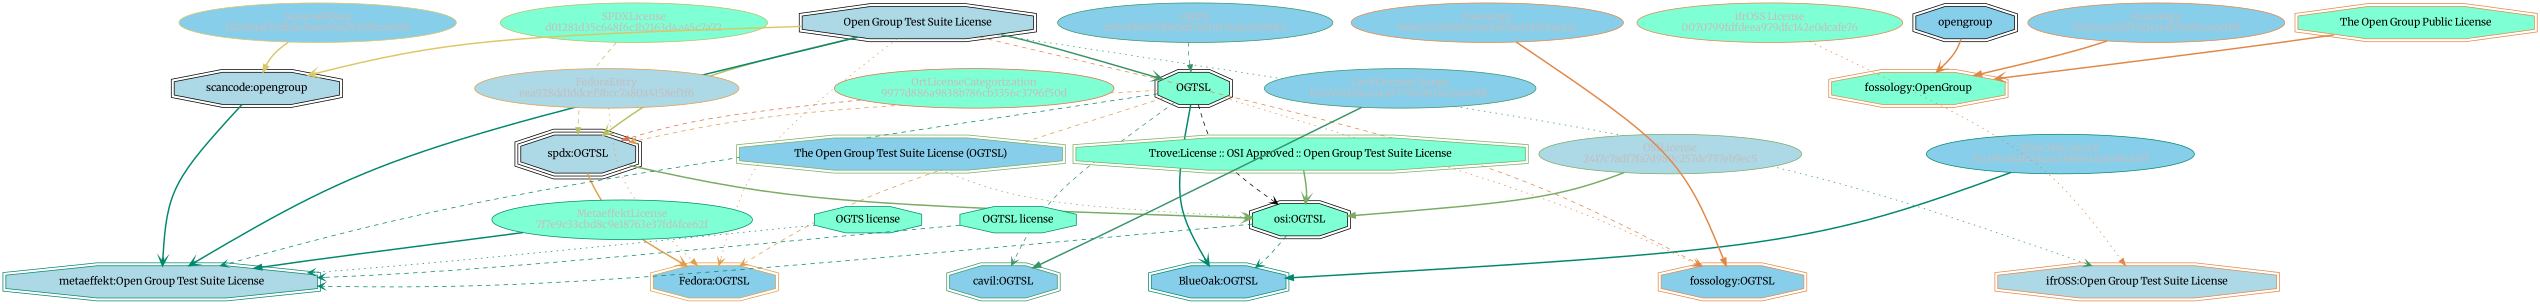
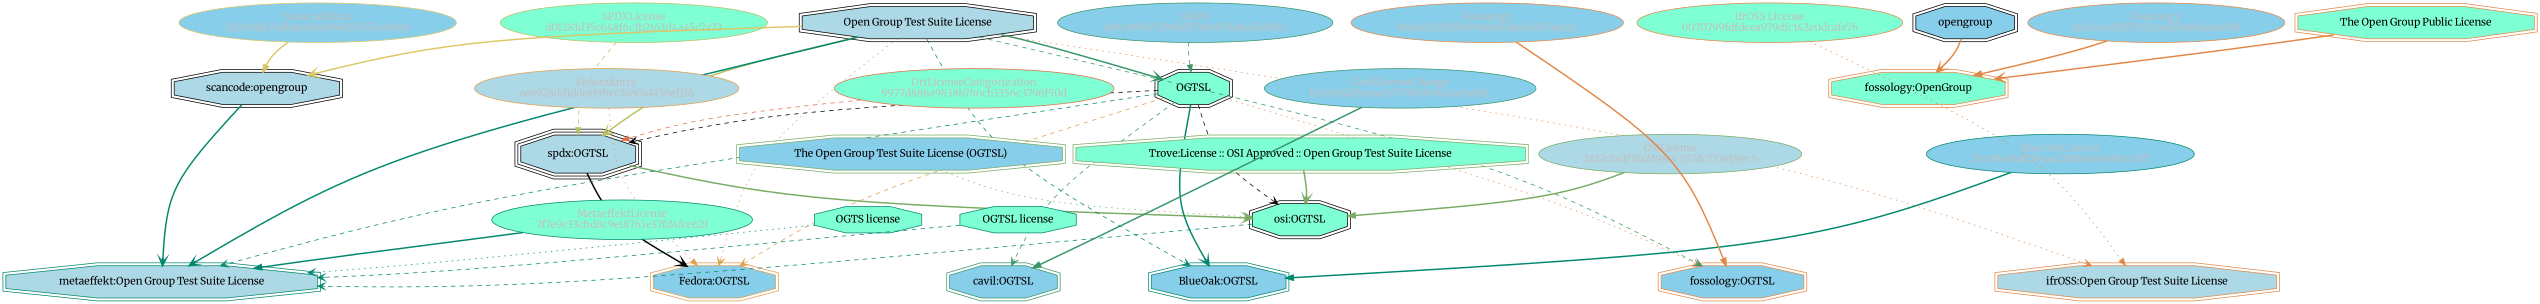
  strict digraph {
    fontname=Merriweather
    splines=curved
    node [color="#e18745" fillcolor=skyblue fontname=Merriweather shape=doubleoctagon style=filled]
    edge [color="#00876c" fontname=Merriweather style=bold weight=0.7 arrowhead=vee]
    n1 [color="#b8bf62" fillcolor=aquamarine fontcolor=gray label="SPDXLicense\nd01281d35c648f6c1b2163d4a45c7a72" shape=ellipse]
    n2 [fillcolor=lightblue label="spdx:OGTSL" shape=tripleoctagon color=""]
    n3 [fillcolor=aquamarine label="osi:OGTSL" color=""]
    n4 [color="#e09d4b" label="Fedora:OGTSL"]
    n5 [color="#00876c" fillcolor=lightblue label="metaeffekt:Open Group Test Suite License"]
    n6 [fillcolor=aquamarine label=OGTSL color=""]
    n7 [color="#00876c" label="BlueOak:OGTSL"]
    n8 [label="fossology:OGTSL"]
    n9 [color="#379469" label="cavil:OGTSL"]
    n10 [fillcolor=lightblue label="Open Group Test Suite License" color=""]
    n11 [fillcolor=lightblue label="scancode:opengroup" color=""]
    n12 [fillcolor=lightblue label="ifrOSS:Open Group Test Suite License"]
    n13 [color="#78ab63" fillcolor=lightblue fontcolor=gray label="OSILicense\n2417c7adf7fa7d980c257dc737eb9ec5" shape=ellipse]
    n14 [color="#78ab63" label="The Open Group Test Suite License (OGTSL)"]
    n15 [color="#78ab63" fillcolor=aquamarine label="Trove:License :: OSI Approved :: Open Group Test Suite License"]
    n16 [color="#e09d4b" fillcolor=lightblue fontcolor=gray label="FedoraEntry\neea928dd1ddcef9bcc7a80a4158ef1f6" shape=ellipse]
    n17 [color="#00876c" fontcolor=gray label="BlueOakCouncil\n25c09e1daff38caa2b8b048c608ca37f" shape=ellipse]
    n18 [color="#dac767" fontcolor=gray label="ScancodeData\n012601af35db8e88ee968d5355bc6008" shape=ellipse]
    n19 [label=opengroup color=""]
    n20 [fillcolor=aquamarine label="fossology:OpenGroup"]
    n21 [fontcolor=gray label="Fossology\n3824cec25ff70f1c1efd748f8ae0c09f" shape=ellipse]
    n22 [fillcolor=aquamarine label="The Open Group Public License"]
    n23 [fontcolor=gray label="Fossology\n96ba5282fd80091ebf438ebd355a613c" shape=ellipse]
    n24 [color="#379469" fontcolor=gray label="OKFN\ncb9c1996753b95df7100076d8a5b9012" shape=ellipse]
    n25 [color="#e06f45" fillcolor=aquamarine fontcolor=gray label="OrtLicenseCategorization\n9977d886a9838b786cb3356c3796f50d" shape=ellipse]
    n26 [color="#379469" fontcolor=gray label="CavilLicenseChange\nb266562f8ceaa3077900634cfac6e8fc" shape=ellipse]
    n27 [color="#00876c" fillcolor=aquamarine fontcolor=gray label="MetaeffektLicense\n7f7e9c33cbd8c9e18763e37fd4fce62f" shape=ellipse]
    n28 [color="#00876c" fillcolor=aquamarine label="OGTS license" shape=octagon]
    n29 [color="#00876c" fillcolor=aquamarine label="OGTSL license" shape=octagon]
    n30 [fillcolor=aquamarine fontcolor=gray label="ifrOSS License\n0070799fdfdeea979dfc142e0dcafe76" shape=ellipse]
    n1 -> n2 [color="#b8bf62" style=dashed weight=0.5 arrowhead=""]
    n2 -> n3 [color="#78ab63"]
-   n2 -> n4 [color="#e09d4b"]
+   n2 -> n4 [color=black]
    n3 -> n5 [style=dashed weight=0.5]
-   n6 -> n2 [style=dashed color="#e09d4b"]
+   n6 -> n2 [style=dashed color=""]
    n6 -> n3 [style=dashed color=""]
    n6 -> n4 [color="#e09d4b" style=dashed]
    n6 -> n5 [style=dashed weight=0.5]
    n6 -> n7
    n6 -> n8 [color="#e18745" style=dotted]
    n6 -> n9 [color="#379469" style=dashed]
    n10 -> n2 [color="#b8bf62"]
    n10 -> n4 [color="#e09d4b" style=dotted weight=0.5]
    n10 -> n5
    n10 -> n6 [color="#379469"]
-   n3 -> n7 [style=dashed]
-   n10 -> n8 [color="#e18745" style=dashed]
+   n10 -> n7 [style=dashed]
+   n10 -> n8 [color="#379469" style=dashed]
    n10 -> n11 [color="#dac767"]
-   n10 -> n12 [color="#379469" style=dotted]
+   n10 -> n12 [color="#e18745" style=dotted]
    n11 -> n5 [weight=0.5]
    n13 -> n3 [color="#78ab63" weight=0.5 arrowhead=""]
    n14 -> n3 [color="#78ab63" style=dotted]
    n15 -> n3 [color="#78ab63"]
    n16 -> n4 [color="#e09d4b" style=dotted weight=0.5 arrowhead=""]
    n17 -> n7 [weight=0.5 arrowhead=""]
    n18 -> n11 [color="#dac767" weight=0.5 arrowhead=""]
    n19 -> n20 [color="#e18745"]
    n21 -> n20 [color="#e18745" weight=0.5 arrowhead=""]
    n22 -> n20 [color="#e18745"]
    n23 -> n8 [color="#e18745" weight=0.5 arrowhead=""]
    n24 -> n6 [color="#379469" style=dashed weight=0.5 arrowhead=""]
    n25 -> n2 [color="#e06f45" style=dashed weight=0.5 arrowhead=""]
    n26 -> n9 [color="#379469" weight=0.5 arrowhead=""]
    n27 -> n5 [weight=0.5 arrowhead=""]
    n28 -> n5 [style=dotted weight=0.5]
    n29 -> n5 [style=dashed weight=0.5]
    n30 -> n12 [color="#e18745" style=dotted weight=0.5 arrowhead=""]
  }
